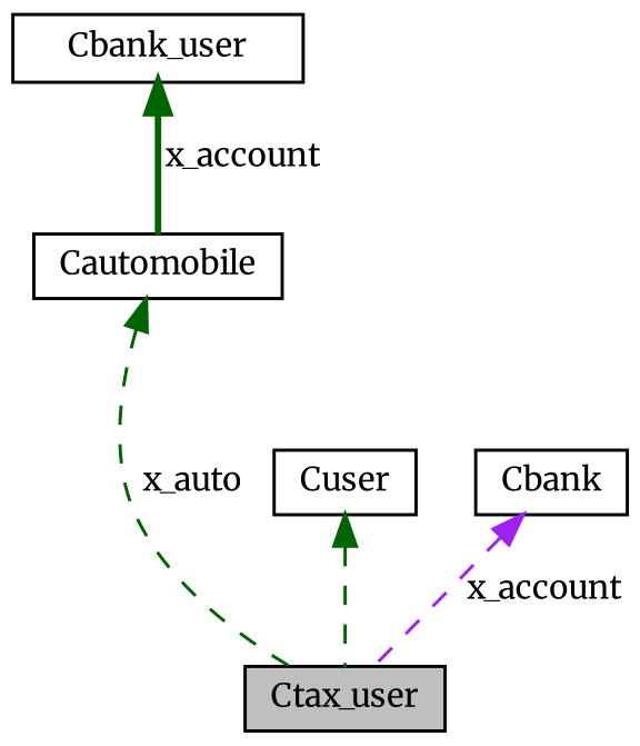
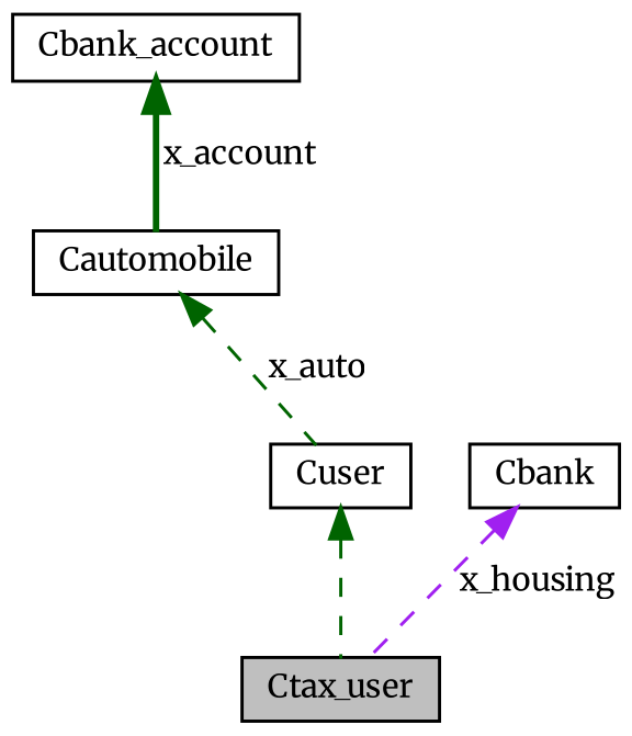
  digraph {
    fontname=Merriweather
    node [color=black fillcolor=white fontname=Merriweather fontsize=10 shape=record style=filled]
    edge [color=darkgreen dir=back fontname=Merriweather fontsize=10 labelfontname=Helvetica labelfontsize=10 style=dashed]
    n1 [fillcolor=grey75 fontcolor=black height=0.2 label=Ctax_user width=0.4]
    n2 [height=0.2 label=Cuser width=0.4]
-   n3 [height=0.2 label=Cbank_user width=0.4]
+   n3 [height=0.2 label=Cbank_account width=0.4]
    n4 [height=0.2 label=Cautomobile width=0.4]
    n5 [height=0.2 label=Cbank width=0.4]
    n2 -> n1
    n3 -> n4 [label=" x_account" style=bold]
-   n4 -> n1 [label=" x_auto"]
-   n5 -> n1 [color=purple label=" x_account"]
+   n4 -> n2 [label=" x_auto"]
+   n5 -> n1 [color=purple label=" x_housing"]
  }
